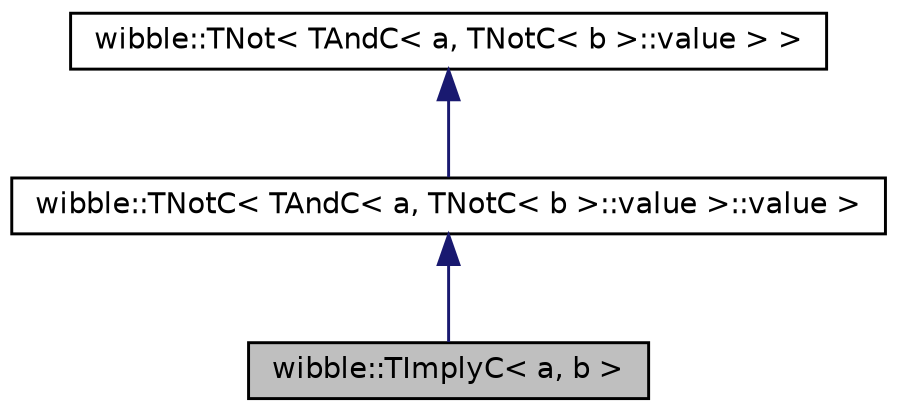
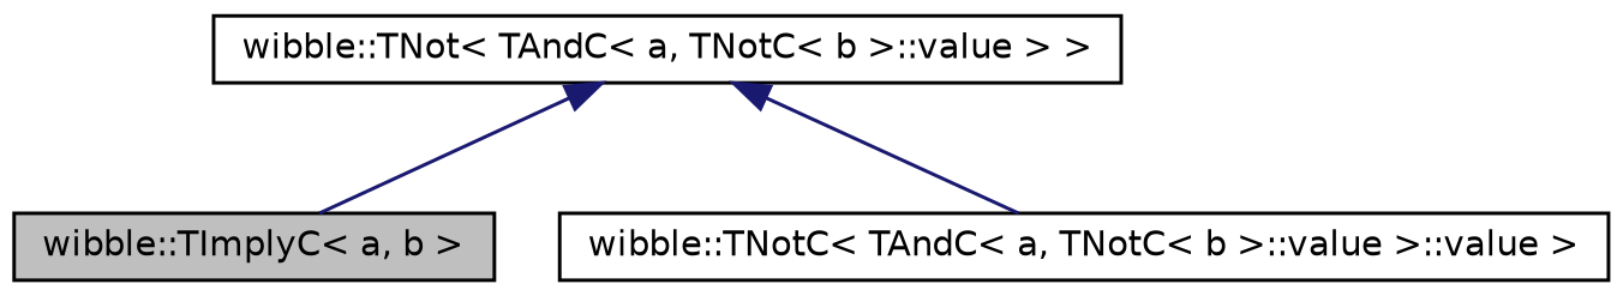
  digraph {
    node [color=black fillcolor=white fontname=Helvetica fontsize=10 shape=record style=filled]
    edge [color=midnightblue dir=back fontname=Helvetica fontsize=10 labelfontname=Helvetica labelfontsize=10 style=solid]
    n1 [fillcolor=grey75 fontcolor=black height=0.2 label="wibble::TImplyC\< a, b \>" width=0.4]
    n2 [height=0.2 label="wibble::TNot\< TAndC\< a, TNotC\< b \>::value \> \>" width=0.4]
    n3 [height=0.2 label="wibble::TNotC\< TAndC\< a, TNotC\< b \>::value \>::value \>" width=0.4]
-   n3 -> n1
+   n2 -> n1
    n2 -> n3
  }
